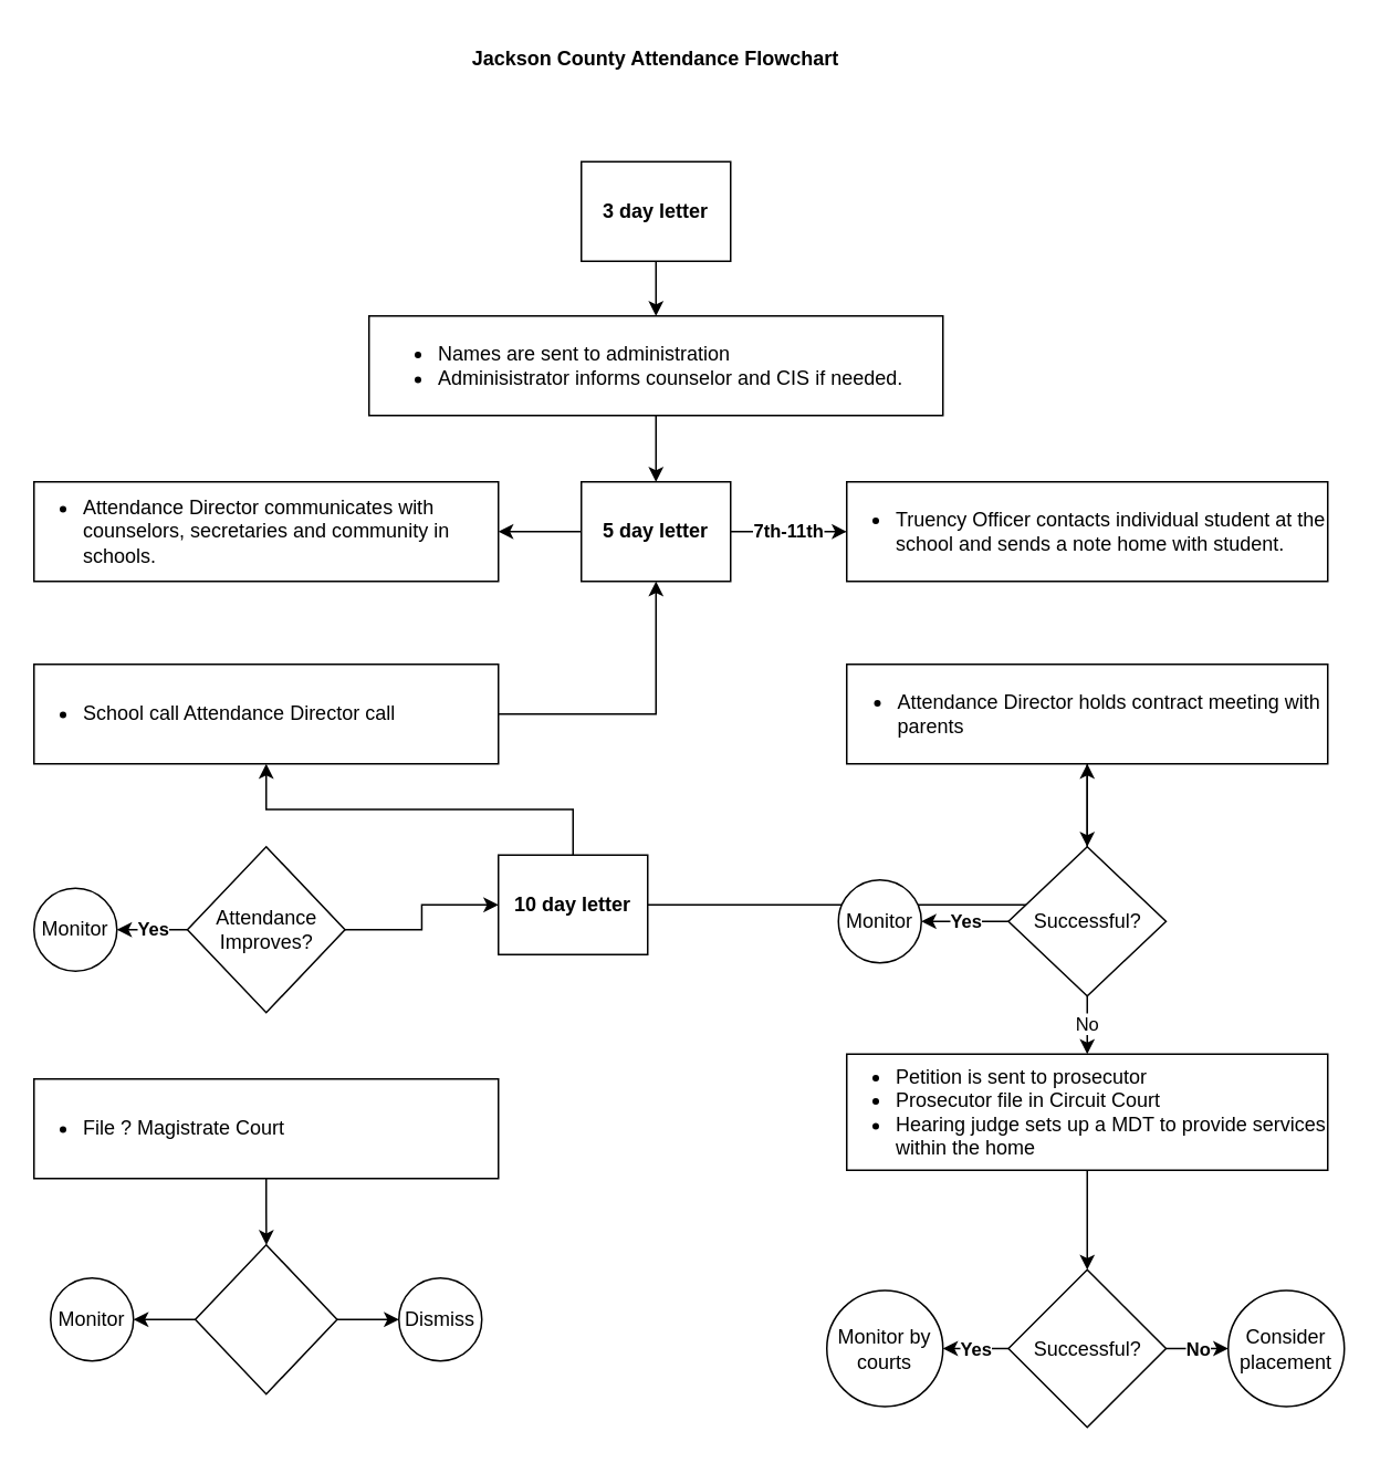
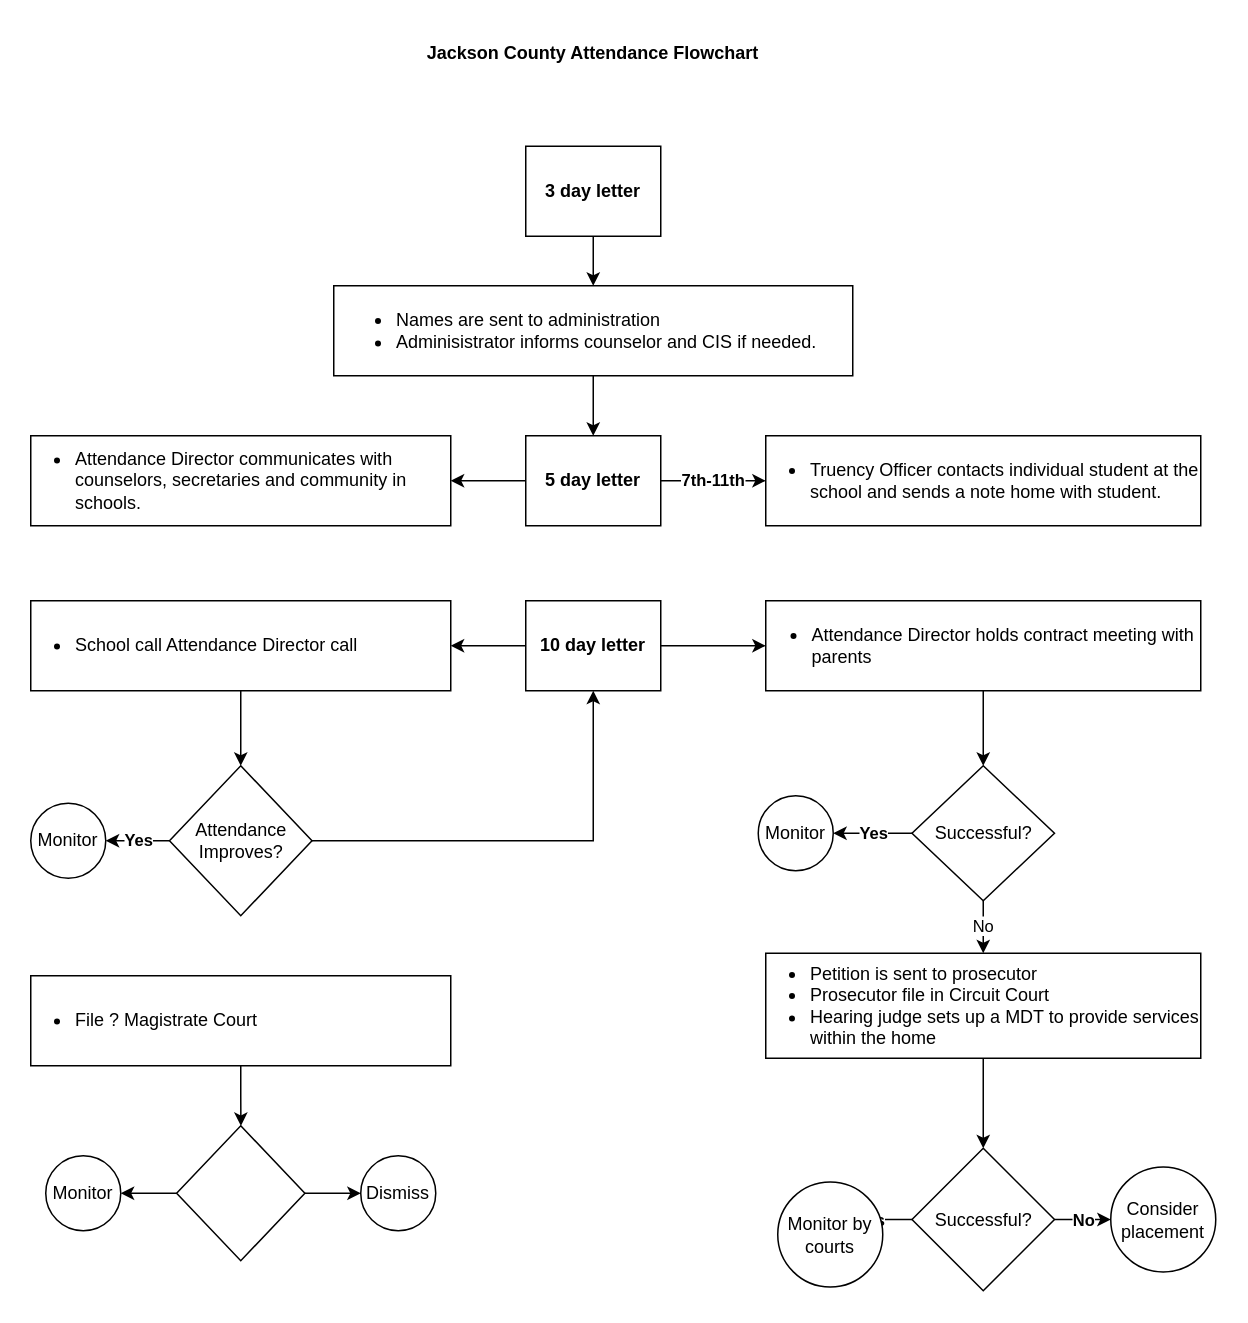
  <mxCell id="0" />
  <mxCell id="1" parent="0" />
  <mxCell id="2" value="" style="edgeStyle=orthogonalEdgeStyle;rounded=0;orthogonalLoop=1;jettySize=auto;html=1;" edge="1" parent="1" source="3" target="5"><mxGeometry relative="1" as="geometry" /></mxCell>
  <mxCell id="3" value="&lt;b&gt;3 day letter&lt;/b&gt;" style="rounded=0;whiteSpace=wrap;html=1;" vertex="1" parent="1"><mxGeometry x="350" y="97" width="90" height="60" as="geometry" /></mxCell>
  <mxCell id="4" value="" style="edgeStyle=orthogonalEdgeStyle;rounded=0;orthogonalLoop=1;jettySize=auto;html=1;" edge="1" parent="1" source="5" target="8"><mxGeometry relative="1" as="geometry" /></mxCell>
  <mxCell id="5" value="&lt;ul&gt;&lt;li&gt;Names are sent to administration&lt;br&gt;&lt;/li&gt;&lt;li&gt;&lt;span style=&quot;background-color: initial;&quot;&gt;Adminisistrator informs counselor and CIS if needed.&lt;/span&gt;&lt;br&gt;&lt;/li&gt;&lt;/ul&gt;" style="rounded=0;whiteSpace=wrap;html=1;align=left;" vertex="1" parent="1"><mxGeometry x="222" y="190" width="346" height="60" as="geometry" /></mxCell>
  <mxCell id="6" value="&lt;b&gt;7th-11th&lt;/b&gt;" style="edgeStyle=orthogonalEdgeStyle;rounded=0;orthogonalLoop=1;jettySize=auto;html=1;" edge="1" parent="1" source="8" target="9"><mxGeometry relative="1" as="geometry" /></mxCell>
  <mxCell id="7" value="" style="edgeStyle=orthogonalEdgeStyle;rounded=0;orthogonalLoop=1;jettySize=auto;html=1;" edge="1" parent="1" source="8" target="10"><mxGeometry relative="1" as="geometry" /></mxCell>
  <mxCell id="8" value="&lt;b&gt;5 day letter&lt;/b&gt;" style="rounded=0;whiteSpace=wrap;html=1;" vertex="1" parent="1"><mxGeometry x="350" y="290" width="90" height="60" as="geometry" /></mxCell>
  <mxCell id="9" value="&lt;div&gt;&lt;ul&gt;&lt;li&gt;Truency Officer contacts individual student at the school and sends a note home with student.&lt;/li&gt;&lt;/ul&gt;&lt;/div&gt;" style="rounded=0;whiteSpace=wrap;html=1;align=left;spacing=-10;" vertex="1" parent="1"><mxGeometry x="510" y="290" width="290" height="60" as="geometry" /></mxCell>
  <mxCell id="10" value="&lt;ul&gt;&lt;li&gt;Attendance Director communicates with counselors, secretaries and community in schools.&lt;/li&gt;&lt;/ul&gt;" style="rounded=0;whiteSpace=wrap;html=1;align=left;spacing=-10;" vertex="1" parent="1"><mxGeometry x="20" y="290" width="280" height="60" as="geometry" /></mxCell>
  <mxCell id="11" value="" style="edgeStyle=orthogonalEdgeStyle;rounded=0;orthogonalLoop=1;jettySize=auto;html=1;" edge="1" parent="1" source="13" target="15"><mxGeometry relative="1" as="geometry" /></mxCell>
  <mxCell id="12" value="" style="edgeStyle=orthogonalEdgeStyle;rounded=0;orthogonalLoop=1;jettySize=auto;html=1;" edge="1" parent="1" source="13" target="17"><mxGeometry relative="1" as="geometry" /></mxCell>
- <mxCell id="13" value="&lt;b&gt;10 day letter&lt;/b&gt;" style="rounded=0;whiteSpace=wrap;html=1;" vertex="1" parent="1"><mxGeometry x="300" y="515" width="90" height="60" as="geometry" /></mxCell>
+ <mxCell id="13" value="&lt;b&gt;10 day letter&lt;/b&gt;" style="rounded=0;whiteSpace=wrap;html=1;" vertex="1" parent="1"><mxGeometry x="350" y="400" width="90" height="60" as="geometry" /></mxCell>
  <mxCell id="14" value="" style="edgeStyle=orthogonalEdgeStyle;rounded=0;orthogonalLoop=1;jettySize=auto;html=1;" edge="1" parent="1" source="15" target="32"><mxGeometry relative="1" as="geometry" /></mxCell>
  <mxCell id="15" value="&lt;ul&gt;&lt;li&gt;Attendance Director holds contract meeting with parents&lt;/li&gt;&lt;/ul&gt;" style="rounded=0;whiteSpace=wrap;html=1;align=left;spacing=-9;" vertex="1" parent="1"><mxGeometry x="510" y="400" width="290" height="60" as="geometry" /></mxCell>
- <mxCell id="16" value="" style="edgeStyle=orthogonalEdgeStyle;rounded=0;orthogonalLoop=1;jettySize=auto;html=1;" edge="1" parent="1" source="17" target="8"><mxGeometry relative="1" as="geometry" /></mxCell>
+ <mxCell id="16" value="" style="edgeStyle=orthogonalEdgeStyle;rounded=0;orthogonalLoop=1;jettySize=auto;html=1;" edge="1" parent="1" source="17" target="21"><mxGeometry relative="1" as="geometry" /></mxCell>
  <mxCell id="17" value="&lt;ul&gt;&lt;li&gt;School call Attendance Director call&lt;/li&gt;&lt;/ul&gt;" style="rounded=0;whiteSpace=wrap;html=1;align=left;spacing=-10;" vertex="1" parent="1"><mxGeometry x="20" y="400" width="280" height="60" as="geometry" /></mxCell>
  <mxCell id="18" value="Jackson County Attendance Flowchart" style="text;html=1;align=center;verticalAlign=middle;whiteSpace=wrap;rounded=0;fontStyle=1" vertex="1" parent="1"><mxGeometry x="280" y="20" width="230" height="30" as="geometry" /></mxCell>
  <mxCell id="19" value="&lt;b&gt;Yes&lt;/b&gt;" style="edgeStyle=orthogonalEdgeStyle;rounded=0;orthogonalLoop=1;jettySize=auto;html=1;" edge="1" parent="1" source="21" target="22"><mxGeometry relative="1" as="geometry" /></mxCell>
  <mxCell id="20" value="" style="edgeStyle=orthogonalEdgeStyle;rounded=0;orthogonalLoop=1;jettySize=auto;html=1;" edge="1" parent="1" source="21" target="13"><mxGeometry relative="1" as="geometry" /></mxCell>
  <mxCell id="21" value="Attendance Improves?" style="rhombus;whiteSpace=wrap;html=1;" vertex="1" parent="1"><mxGeometry x="112.5" y="510" width="95" height="100" as="geometry" /></mxCell>
  <mxCell id="22" value="Monitor" style="ellipse;whiteSpace=wrap;html=1;" vertex="1" parent="1"><mxGeometry x="20" y="535" width="50" height="50" as="geometry" /></mxCell>
  <mxCell id="23" value="" style="edgeStyle=orthogonalEdgeStyle;rounded=0;orthogonalLoop=1;jettySize=auto;html=1;" edge="1" parent="1" source="24" target="27"><mxGeometry relative="1" as="geometry" /></mxCell>
  <mxCell id="24" value="&lt;ul&gt;&lt;li&gt;File ? Magistrate Court&lt;/li&gt;&lt;/ul&gt;" style="whiteSpace=wrap;html=1;align=left;spacing=-10;" vertex="1" parent="1"><mxGeometry x="20" y="650" width="280" height="60" as="geometry" /></mxCell>
  <mxCell id="25" value="" style="edgeStyle=orthogonalEdgeStyle;rounded=0;orthogonalLoop=1;jettySize=auto;html=1;" edge="1" parent="1" source="27" target="28"><mxGeometry relative="1" as="geometry" /></mxCell>
  <mxCell id="26" value="" style="edgeStyle=orthogonalEdgeStyle;rounded=0;orthogonalLoop=1;jettySize=auto;html=1;" edge="1" parent="1" source="27" target="29"><mxGeometry relative="1" as="geometry" /></mxCell>
  <mxCell id="27" value="" style="rhombus;whiteSpace=wrap;html=1;" vertex="1" parent="1"><mxGeometry x="117.25" y="750" width="85.5" height="90" as="geometry" /></mxCell>
  <mxCell id="28" value="Monitor" style="ellipse;whiteSpace=wrap;html=1;" vertex="1" parent="1"><mxGeometry x="30" y="770" width="50" height="50" as="geometry" /></mxCell>
  <mxCell id="29" value="Dismiss" style="ellipse;whiteSpace=wrap;html=1;" vertex="1" parent="1"><mxGeometry x="240" y="770" width="50" height="50" as="geometry" /></mxCell>
  <mxCell id="30" value="&lt;b&gt;Yes&lt;/b&gt;" style="edgeStyle=orthogonalEdgeStyle;rounded=0;orthogonalLoop=1;jettySize=auto;html=1;" edge="1" parent="1" source="32" target="33"><mxGeometry relative="1" as="geometry" /></mxCell>
  <mxCell id="31" value="No" style="edgeStyle=orthogonalEdgeStyle;rounded=0;orthogonalLoop=1;jettySize=auto;html=1;" edge="1" parent="1" source="32" target="35"><mxGeometry relative="1" as="geometry" /></mxCell>
  <mxCell id="32" value="Successful?" style="rhombus;whiteSpace=wrap;html=1;rounded=0;" vertex="1" parent="1"><mxGeometry x="607.5" y="510" width="95" height="90" as="geometry" /></mxCell>
  <mxCell id="33" value="Monitor" style="ellipse;whiteSpace=wrap;html=1;rounded=0;" vertex="1" parent="1"><mxGeometry x="505" y="530" width="50" height="50" as="geometry" /></mxCell>
  <mxCell id="34" value="" style="edgeStyle=orthogonalEdgeStyle;rounded=0;orthogonalLoop=1;jettySize=auto;html=1;entryX=0.5;entryY=0;entryDx=0;entryDy=0;" edge="1" parent="1" source="35" target="38"><mxGeometry relative="1" as="geometry"><mxPoint x="655.059" y="765.059" as="targetPoint" /></mxGeometry></mxCell>
  <mxCell id="35" value="&lt;div&gt;&lt;ul&gt;&lt;li&gt;Petition is sent to prosecutor&lt;/li&gt;&lt;li&gt;&lt;span style=&quot;background-color: initial;&quot;&gt;Prosecutor file in Circuit Court&lt;/span&gt;&lt;/li&gt;&lt;li&gt;&lt;span style=&quot;background-color: initial;&quot;&gt;&lt;span style=&quot;text-align: center;&quot;&gt;Hearing judge sets up a MDT to provide services within the home&lt;/span&gt;&lt;br&gt;&lt;/span&gt;&lt;/li&gt;&lt;/ul&gt;&lt;/div&gt;" style="whiteSpace=wrap;html=1;rounded=0;align=left;spacing=-10;" vertex="1" parent="1"><mxGeometry x="510" y="635" width="290" height="70" as="geometry" /></mxCell>
  <mxCell id="36" value="&lt;b&gt;Yes&lt;/b&gt;" style="edgeStyle=orthogonalEdgeStyle;rounded=0;orthogonalLoop=1;jettySize=auto;html=1;exitX=0;exitY=0.5;exitDx=0;exitDy=0;entryX=1;entryY=0.5;entryDx=0;entryDy=0;" edge="1" parent="1" target="39"><mxGeometry relative="1" as="geometry"><mxPoint x="607.5" y="812.5" as="sourcePoint" /><Array as="points"><mxPoint x="575" y="812" /></Array></mxGeometry></mxCell>
  <mxCell id="37" value="&lt;b&gt;No&lt;/b&gt;" style="edgeStyle=orthogonalEdgeStyle;rounded=0;orthogonalLoop=1;jettySize=auto;html=1;exitX=1;exitY=0.5;exitDx=0;exitDy=0;" edge="1" parent="1" source="38" target="40"><mxGeometry relative="1" as="geometry"><mxPoint x="702.471" y="812.471" as="sourcePoint" /></mxGeometry></mxCell>
  <mxCell id="38" value="Successful?" style="rhombus;whiteSpace=wrap;html=1;align=center;rounded=0;" vertex="1" parent="1"><mxGeometry x="607.5" y="765" width="95" height="95" as="geometry" /></mxCell>
- <mxCell id="39" value="Monitor by courts" style="ellipse;whiteSpace=wrap;html=1;rounded=0;" vertex="1" parent="1"><mxGeometry x="498" y="777.5" width="70" height="70" as="geometry" /></mxCell>
+ <mxCell id="39" value="Monitor by courts" style="ellipse;whiteSpace=wrap;html=1;rounded=0;" vertex="1" parent="1"><mxGeometry x="518" y="787.5" width="70" height="70" as="geometry" /></mxCell>
  <mxCell id="40" value="Consider placement" style="ellipse;whiteSpace=wrap;html=1;rounded=0;" vertex="1" parent="1"><mxGeometry x="740" y="777.5" width="70" height="70" as="geometry" /></mxCell>
